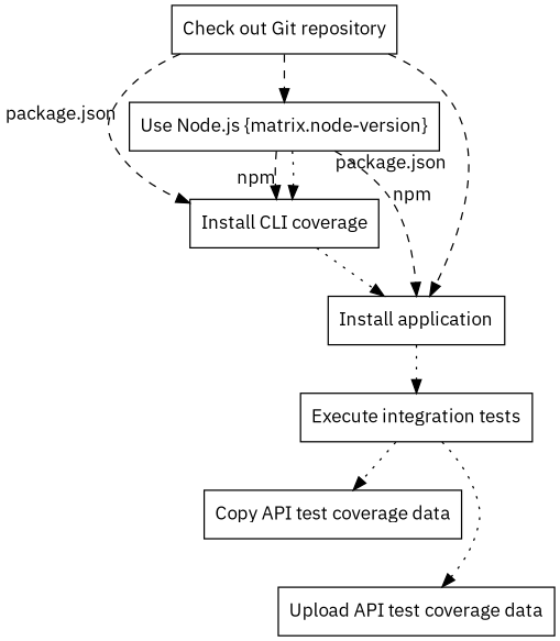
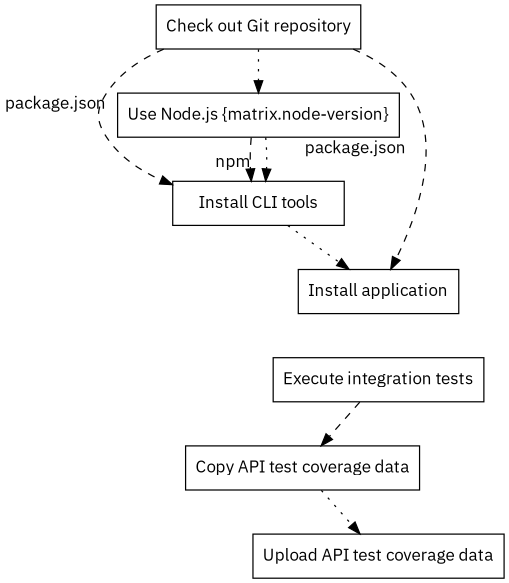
  digraph {
    fontname="IBM Plex Sans"
    node [fontname="IBM Plex Sans" shape=rect]
    edge [fontname="IBM Plex Sans" style=dotted]
    "Check out Git repository"
    "Use Node.js {matrix.node-version}"
-   "Install CLI tools" [label="Install CLI coverage"]
+   "Install CLI tools"
    "Install application"
    "Execute integration tests"
    "Copy API test coverage data"
    "Upload API test coverage data"
-   "Check out Git repository" -> "Use Node.js {matrix.node-version}" [style=dashed]
+   "Check out Git repository" -> "Use Node.js {matrix.node-version}"
    "Check out Git repository" -> "Install CLI tools" [decorate=false style=dashed xlabel="package.json"]
    "Check out Git repository" -> "Install application" [decorate=false style=dashed xlabel="package.json"]
    "Use Node.js {matrix.node-version}" -> "Install CLI tools" [style=dashed xlabel=npm]
    "Use Node.js {matrix.node-version}" -> "Install CLI tools"
-   "Use Node.js {matrix.node-version}" -> "Install application" [style=dashed xlabel=npm]
    "Install CLI tools" -> "Install application"
-   "Install application" -> "Execute integration tests"
-   "Execute integration tests" -> "Copy API test coverage data"
-   "Execute integration tests" -> "Upload API test coverage data"
+   "Execute integration tests" -> "Copy API test coverage data" [style=dashed]
+   "Copy API test coverage data" -> "Upload API test coverage data"
  }
